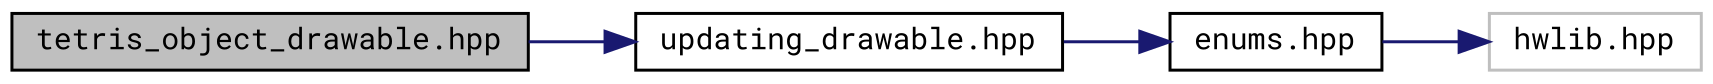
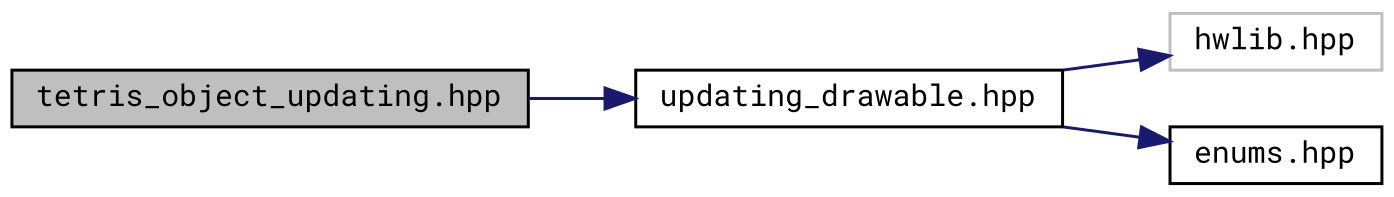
  digraph {
    fontname="Roboto Mono"
    rankdir=LR
    node [color=black fillcolor=white fontname="Roboto Mono" fontsize=10 shape=record style=filled]
    edge [color=midnightblue fontname="Roboto Mono" fontsize=10 labelfontname=Helvetica labelfontsize=10 style=solid]
-   n1 [fillcolor=grey75 fontcolor=black height=0.2 label="tetris_object_drawable.hpp" width=0.4]
+   n1 [fillcolor=grey75 fontcolor=black height=0.2 label="tetris_object_updating.hpp" width=0.4]
    n2 [height=0.2 label="updating_drawable.hpp" width=0.4]
    n3 [color=grey75 height=0.2 label="hwlib.hpp" width=0.4]
    n4 [height=0.2 label="enums.hpp" width=0.4]
    n1 -> n2
-   n4 -> n3
+   n2 -> n3
    n2 -> n4
  }
